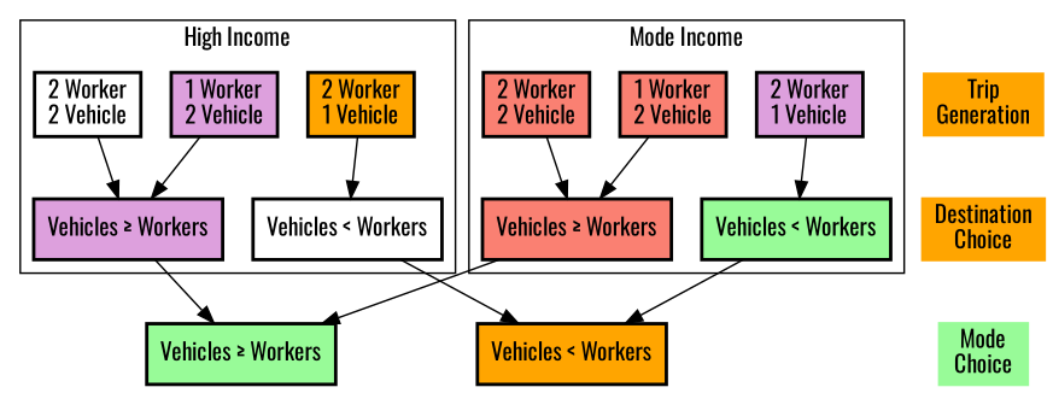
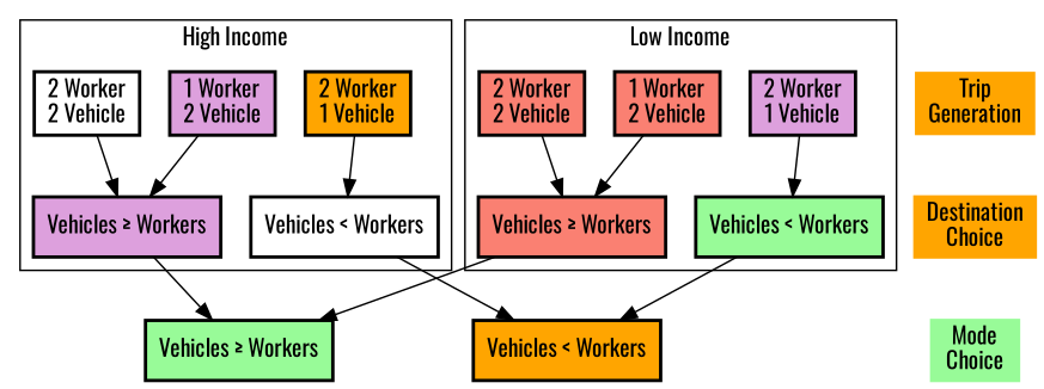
  digraph {
    fontname=Oswald
    ordering=out
    rankdir=TB
    node [fillcolor=orange fontname=Oswald shape=rectangle style="bold,filled"]
    edge [fontname=Oswald]
    n1 [fillcolor=plum label="Vehicles &ge; Workers"]
    n2 [fillcolor=salmon label="Vehicles &ge; Workers"]
    n3 [fillcolor=palegreen label="Vehicles &ge; Workers"]
    n4 [fillcolor=white label="Vehicles &lt; Workers"]
    n5 [fillcolor=palegreen label="Vehicles &lt; Workers"]
    n6 [label="Vehicles &lt; Workers"]
    n7 [fillcolor=plum label="1 Worker\n2 Vehicle"]
    n8 [fillcolor=white label="2 Worker\n2 Vehicle"]
    n9 [label="2 Worker\n1 Vehicle"]
    n10 [fillcolor=salmon label="1 Worker\n2 Vehicle"]
    n11 [fillcolor=salmon label="2 Worker\n2 Vehicle"]
    n12 [fillcolor=plum label="2 Worker\n1 Vehicle"]
    n13 [label="Trip\nGeneration" shape=none]
    n14 [label="Destination\nChoice" shape=none]
    n15 [label="Mode\nChoice" shape=none fillcolor=palegreen]
    subgraph sub_1 {
      n1
      n2
      n3
    }
    subgraph sub_2 {
      n4
      n5
      n6
    }
    subgraph cluster_3 {
      label="High Income"
      n1
      n4
      n7
      n8
      n9
    }
    subgraph cluster_4 {
-     label="Mode Income"
+     label="Low Income"
      n2
      n5
      n10
      n11
      n12
    }
    n1 -> n3
    n2 -> n3
    n4 -> n6
    n5 -> n6
    n7 -> n1
    n8 -> n1
    n9 -> n4
    n10 -> n2
    n11 -> n2
    n12 -> n5
    n13 -> n14 [style=invis]
    n14 -> n15 [style=invis]
  }
